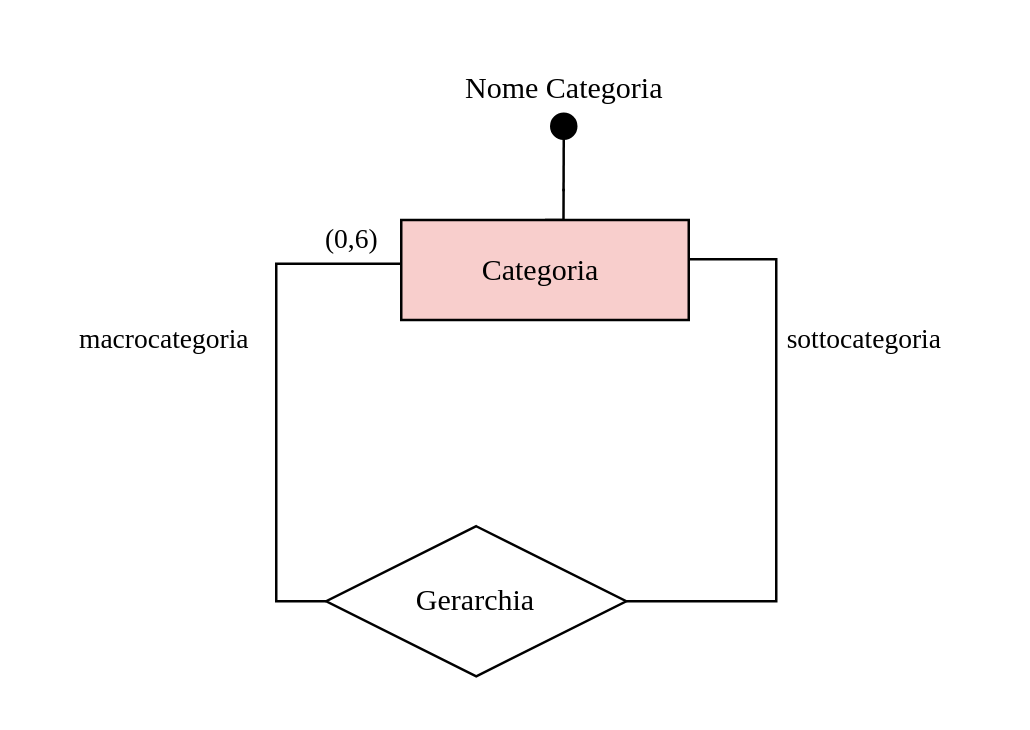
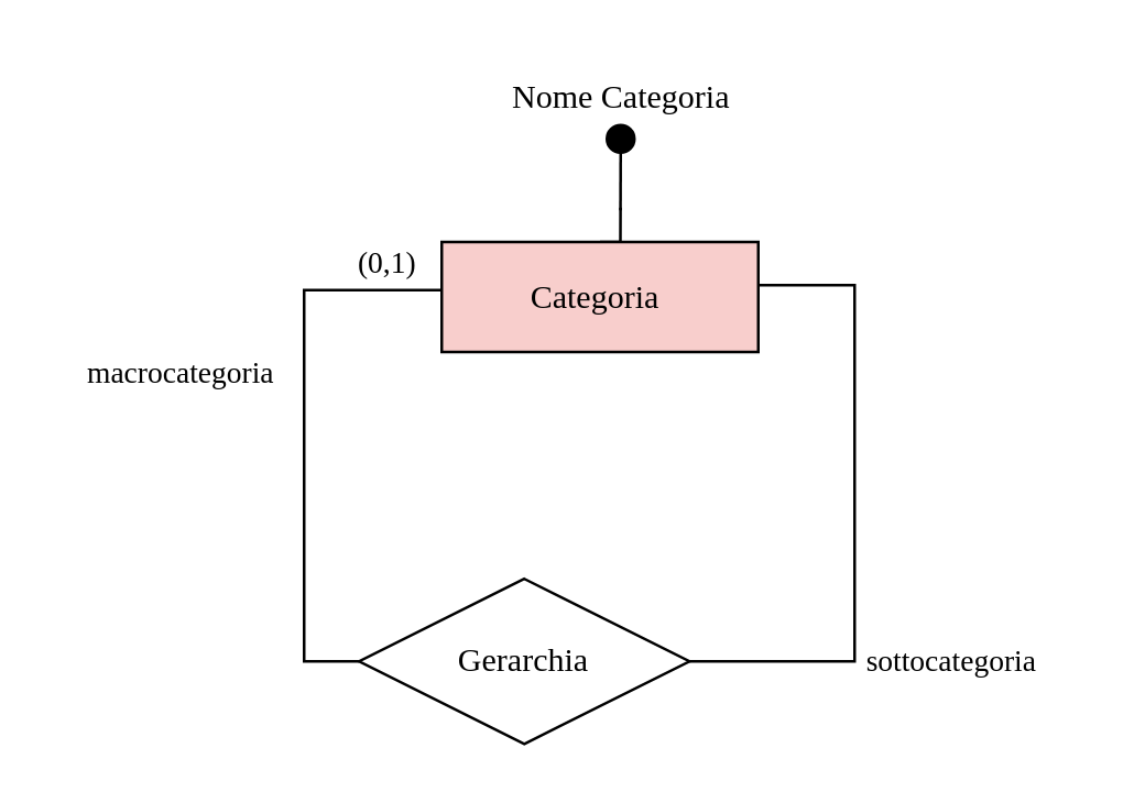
  <mxCell id="0" />
  <mxCell id="1" parent="0" />
  <mxCell id="2" style="edgeStyle=orthogonalEdgeStyle;shape=connector;rounded=0;orthogonalLoop=1;jettySize=auto;html=1;exitX=0.5;exitY=0;exitDx=0;exitDy=0;strokeColor=default;align=center;verticalAlign=middle;fontFamily=Times New Roman;fontSize=11;fontColor=default;labelBackgroundColor=default;startFill=0;endArrow=none;" edge="1" parent="1" source="3"><mxGeometry relative="1" as="geometry"><mxPoint x="224.94" y="75" as="targetPoint" /></mxGeometry></mxCell>
  <mxCell id="3" value="Categoria&amp;nbsp;" style="whiteSpace=wrap;html=1;align=center;fontFamily=Times New Roman;fillColor=#f8cecc;" vertex="1" parent="1"><mxGeometry x="160" y="87.5" width="115" height="40" as="geometry" /></mxCell>
  <mxCell id="4" value="" style="ellipse;whiteSpace=wrap;html=1;aspect=fixed;fillColor=#000000;fontFamily=Times New Roman;" vertex="1" parent="1"><mxGeometry x="220" y="45" width="10" height="10" as="geometry" /></mxCell>
  <mxCell id="5" value="&lt;font&gt;Nome Categoria&lt;/font&gt;" style="text;html=1;align=center;verticalAlign=middle;resizable=0;points=[];autosize=1;strokeColor=none;fillColor=none;fontFamily=Times New Roman;fontSize=12;fontColor=default;labelBackgroundColor=default;" vertex="1" parent="1"><mxGeometry x="175" y="20" width="100" height="30" as="geometry" /></mxCell>
  <mxCell id="6" style="edgeStyle=orthogonalEdgeStyle;rounded=0;orthogonalLoop=1;jettySize=auto;html=1;exitX=0.5;exitY=0;exitDx=0;exitDy=0;endArrow=none;startFill=0;fontFamily=Times New Roman;" edge="1" parent="1"><mxGeometry relative="1" as="geometry"><mxPoint x="224.93" y="76" as="sourcePoint" /><mxPoint x="225" y="55" as="targetPoint" /></mxGeometry></mxCell>
  <mxCell id="7" value="Gerarchia" style="shape=rhombus;perimeter=rhombusPerimeter;whiteSpace=wrap;html=1;align=center;fontFamily=Times New Roman;" vertex="1" parent="1"><mxGeometry x="130" y="210" width="120" height="60" as="geometry" /></mxCell>
  <mxCell id="8" style="edgeStyle=orthogonalEdgeStyle;shape=connector;rounded=0;orthogonalLoop=1;jettySize=auto;html=1;exitX=0;exitY=0.5;exitDx=0;exitDy=0;entryX=0;entryY=0.438;entryDx=0;entryDy=0;entryPerimeter=0;strokeColor=default;align=center;verticalAlign=middle;fontFamily=Times New Roman;fontSize=11;fontColor=default;labelBackgroundColor=default;startFill=0;endArrow=none;" edge="1" parent="1" source="7" target="3"><mxGeometry relative="1" as="geometry" /></mxCell>
- <mxCell id="9" value="(0,6)" style="text;html=1;align=center;verticalAlign=middle;resizable=0;points=[];autosize=1;strokeColor=none;fillColor=none;fontFamily=Times New Roman;fontSize=11;fontColor=default;labelBackgroundColor=default;" vertex="1" parent="1"><mxGeometry x="120" y="80" width="40" height="30" as="geometry" /></mxCell>
+ <mxCell id="9" value="(0,1)" style="text;html=1;align=center;verticalAlign=middle;resizable=0;points=[];autosize=1;strokeColor=none;fillColor=none;fontFamily=Times New Roman;fontSize=11;fontColor=default;labelBackgroundColor=default;" vertex="1" parent="1"><mxGeometry x="120" y="80" width="40" height="30" as="geometry" /></mxCell>
  <mxCell id="10" value="macrocategoria" style="text;html=1;align=center;verticalAlign=middle;resizable=0;points=[];autosize=1;strokeColor=none;fillColor=none;fontFamily=Times New Roman;fontSize=11;fontColor=default;labelBackgroundColor=default;" vertex="1" parent="1"><mxGeometry x="20" y="120" width="90" height="30" as="geometry" /></mxCell>
- <mxCell id="11" value="sottocategoria" style="text;html=1;align=center;verticalAlign=middle;resizable=0;points=[];autosize=1;strokeColor=none;fillColor=none;fontFamily=Times New Roman;fontSize=11;fontColor=default;labelBackgroundColor=default;" vertex="1" parent="1"><mxGeometry x="300" y="120" width="90" height="30" as="geometry" /></mxCell>
+ <mxCell id="11" value="sottocategoria" style="text;html=1;align=center;verticalAlign=middle;resizable=0;points=[];autosize=1;strokeColor=none;fillColor=none;fontFamily=Times New Roman;fontSize=11;fontColor=default;labelBackgroundColor=default;" vertex="1" parent="1"><mxGeometry x="300" y="225" width="90" height="30" as="geometry" /></mxCell>
  <mxCell id="12" style="edgeStyle=orthogonalEdgeStyle;rounded=0;orthogonalLoop=1;jettySize=auto;html=1;exitX=1;exitY=0.5;exitDx=0;exitDy=0;entryX=1.001;entryY=0.392;entryDx=0;entryDy=0;entryPerimeter=0;endArrow=none;startFill=0;" edge="1" parent="1" source="7" target="3"><mxGeometry relative="1" as="geometry"><Array as="points"><mxPoint x="310" y="240" /><mxPoint x="310" y="103" /></Array></mxGeometry></mxCell>
